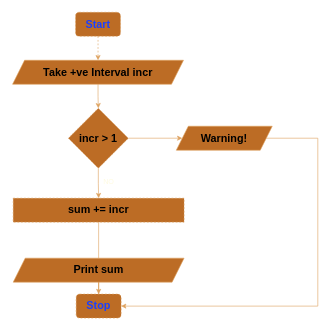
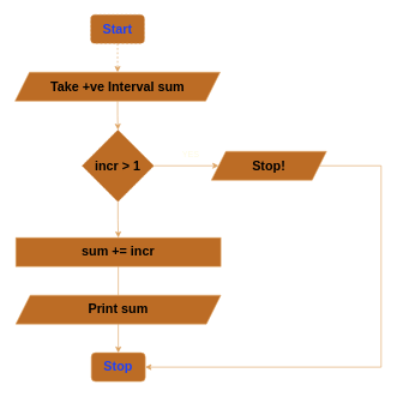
  <mxCell id="0" />
  <mxCell id="1" parent="0" />
  <mxCell id="2" value="" style="edgeStyle=orthogonalEdgeStyle;rounded=0;orthogonalLoop=1;jettySize=auto;html=1;strokeColor=#DDA15E;fontColor=default;fillColor=#BC6C25;labelBackgroundColor=none;dashed=1;" edge="1" parent="1" source="3" target="5"><mxGeometry relative="1" as="geometry" /></mxCell>
  <mxCell id="3" value="&lt;font style=&quot;font-size: 18px; color: light-dark(rgb(26, 64, 255), rgb(0, 0, 0));&quot;&gt;&lt;b&gt;Start&lt;/b&gt;&lt;/font&gt;" style="rounded=1;whiteSpace=wrap;html=1;labelBackgroundColor=none;fillColor=#BC6C25;strokeColor=#DDA15E;fontColor=#FEFAE0;dashed=1;" vertex="1" parent="1"><mxGeometry x="125" y="20" width="75" height="40" as="geometry" /></mxCell>
  <mxCell id="4" value="" style="edgeStyle=orthogonalEdgeStyle;rounded=0;orthogonalLoop=1;jettySize=auto;html=1;strokeColor=#DDA15E;fontColor=default;fillColor=#BC6C25;labelBackgroundColor=none;" edge="1" parent="1" source="5" target="11"><mxGeometry relative="1" as="geometry" /></mxCell>
- <mxCell id="5" value="&lt;b style=&quot;color: rgb(0, 0, 0); font-size: 18px;&quot;&gt;Take +ve Interval incr&lt;/b&gt;" style="shape=parallelogram;perimeter=parallelogramPerimeter;whiteSpace=wrap;html=1;fixedSize=1;labelBackgroundColor=none;fillColor=#BC6C25;strokeColor=#DDA15E;fontColor=#FEFAE0;" vertex="1" parent="1"><mxGeometry x="20" y="100" width="285" height="40" as="geometry" /></mxCell>
+ <mxCell id="5" value="&lt;b style=&quot;color: rgb(0, 0, 0); font-size: 18px;&quot;&gt;Take +ve Interval sum&lt;/b&gt;" style="shape=parallelogram;perimeter=parallelogramPerimeter;whiteSpace=wrap;html=1;fixedSize=1;labelBackgroundColor=none;fillColor=#BC6C25;strokeColor=#DDA15E;fontColor=#FEFAE0;" vertex="1" parent="1"><mxGeometry x="20" y="100" width="285" height="40" as="geometry" /></mxCell>
  <mxCell id="6" value="" style="edgeStyle=orthogonalEdgeStyle;rounded=0;orthogonalLoop=1;jettySize=auto;html=1;strokeColor=#DDA15E;fontColor=default;fillColor=#BC6C25;labelBackgroundColor=none;endArrow=none;" edge="1" parent="1" source="7" target="13"><mxGeometry relative="1" as="geometry" /></mxCell>
- <mxCell id="7" value="&lt;b style=&quot;color: rgb(0, 0, 0); font-size: 18px;&quot;&gt;sum += incr&lt;/b&gt;" style="rounded=0;whiteSpace=wrap;html=1;strokeColor=#DDA15E;fontColor=#FEFAE0;fillColor=#BC6C25;labelBackgroundColor=none;dashed=1;" vertex="1" parent="1"><mxGeometry x="21" y="330" width="285" height="40" as="geometry" /></mxCell>
+ <mxCell id="7" value="&lt;b style=&quot;color: rgb(0, 0, 0); font-size: 18px;&quot;&gt;sum += incr&lt;/b&gt;" style="rounded=0;whiteSpace=wrap;html=1;strokeColor=#DDA15E;fontColor=#FEFAE0;fillColor=#BC6C25;labelBackgroundColor=none;" vertex="1" parent="1"><mxGeometry x="21" y="330" width="285" height="40" as="geometry" /></mxCell>
  <mxCell id="8" value="" style="edgeStyle=orthogonalEdgeStyle;rounded=0;orthogonalLoop=1;jettySize=auto;html=1;strokeColor=#DDA15E;fontColor=default;fillColor=#BC6C25;labelBackgroundColor=none;" edge="1" parent="1" source="11" target="7"><mxGeometry relative="1" as="geometry" /></mxCell>
  <mxCell id="9" style="edgeStyle=orthogonalEdgeStyle;rounded=0;orthogonalLoop=1;jettySize=auto;html=1;entryX=1;entryY=0.5;entryDx=0;entryDy=0;exitX=1;exitY=0.5;exitDx=0;exitDy=0;labelBackgroundColor=none;strokeColor=#DDA15E;fontColor=default;" edge="1" parent="1" source="17" target="14"><mxGeometry relative="1" as="geometry"><mxPoint x="329" y="560" as="targetPoint" /><Array as="points"><mxPoint x="529" y="230" /><mxPoint x="529" y="510" /></Array></mxGeometry></mxCell>
  <mxCell id="10" value="" style="edgeStyle=orthogonalEdgeStyle;rounded=0;orthogonalLoop=1;jettySize=auto;html=1;labelBackgroundColor=none;strokeColor=#DDA15E;fontColor=default;" edge="1" parent="1" source="11" target="17"><mxGeometry relative="1" as="geometry" /></mxCell>
  <mxCell id="11" value="&lt;b style=&quot;color: rgb(0, 0, 0); font-size: 18px;&quot;&gt;incr &amp;gt; 1&lt;/b&gt;" style="rhombus;whiteSpace=wrap;html=1;strokeColor=#DDA15E;fontColor=#FEFAE0;fillColor=#BC6C25;labelBackgroundColor=none;dashed=1;" vertex="1" parent="1"><mxGeometry x="113" y="180" width="100" height="100" as="geometry" /></mxCell>
  <mxCell id="12" value="" style="edgeStyle=orthogonalEdgeStyle;rounded=0;orthogonalLoop=1;jettySize=auto;html=1;strokeColor=#DDA15E;fontColor=default;fillColor=#BC6C25;labelBackgroundColor=none;" edge="1" parent="1" source="13" target="14"><mxGeometry relative="1" as="geometry" /></mxCell>
- <mxCell id="13" value="&lt;b style=&quot;color: rgb(0, 0, 0); font-size: 18px;&quot;&gt;Print sum&lt;/b&gt;" style="shape=parallelogram;perimeter=parallelogramPerimeter;whiteSpace=wrap;html=1;fixedSize=1;labelBackgroundColor=none;fillColor=#BC6C25;strokeColor=#DDA15E;fontColor=#FEFAE0;" vertex="1" parent="1"><mxGeometry x="21" y="430" width="285" height="40" as="geometry" /></mxCell>
- <mxCell id="14" value="&lt;font style=&quot;font-size: 18px; color: light-dark(rgb(26, 64, 255), rgb(0, 0, 0));&quot;&gt;&lt;b&gt;Stop&lt;/b&gt;&lt;/font&gt;" style="rounded=1;whiteSpace=wrap;html=1;labelBackgroundColor=none;fillColor=#BC6C25;strokeColor=#DDA15E;fontColor=#FEFAE0;dashed=1;" vertex="1" parent="1"><mxGeometry x="126" y="490" width="75" height="40" as="geometry" /></mxCell>
- <mxCell id="15" value="NO" style="text;html=1;align=center;verticalAlign=middle;resizable=0;points=[];autosize=1;strokeColor=none;fillColor=none;labelBackgroundColor=none;fontColor=#FEFAE0;" vertex="1" parent="1"><mxGeometry x="160" y="288" width="40" height="30" as="geometry" /></mxCell>
- <mxCell id="17" value="&lt;b style=&quot;color: rgb(0, 0, 0); font-size: 18px;&quot;&gt;Warning!&lt;/b&gt;" style="shape=parallelogram;perimeter=parallelogramPerimeter;whiteSpace=wrap;html=1;fixedSize=1;labelBackgroundColor=none;fillColor=#BC6C25;strokeColor=#DDA15E;fontColor=#FEFAE0;" vertex="1" parent="1"><mxGeometry x="293" y="210" width="160" height="40" as="geometry" /></mxCell>
+ <mxCell id="13" value="&lt;b style=&quot;color: rgb(0, 0, 0); font-size: 18px;&quot;&gt;Print sum&lt;/b&gt;" style="shape=parallelogram;perimeter=parallelogramPerimeter;whiteSpace=wrap;html=1;fixedSize=1;labelBackgroundColor=none;fillColor=#BC6C25;strokeColor=#DDA15E;fontColor=#FEFAE0;" vertex="1" parent="1"><mxGeometry x="21" y="410" width="285" height="40" as="geometry" /></mxCell>
+ <mxCell id="14" value="&lt;font style=&quot;font-size: 18px; color: light-dark(rgb(26, 64, 255), rgb(0, 0, 0));&quot;&gt;&lt;b&gt;Stop&lt;/b&gt;&lt;/font&gt;" style="rounded=1;whiteSpace=wrap;html=1;labelBackgroundColor=none;fillColor=#BC6C25;strokeColor=#DDA15E;fontColor=#FEFAE0;" vertex="1" parent="1"><mxGeometry x="126" y="490" width="75" height="40" as="geometry" /></mxCell>
+ <mxCell id="16" value="YES" style="text;html=1;align=center;verticalAlign=middle;resizable=0;points=[];autosize=1;strokeColor=none;fillColor=none;labelBackgroundColor=none;fontColor=#FEFAE0;" vertex="1" parent="1"><mxGeometry x="239" y="200" width="50" height="30" as="geometry" /></mxCell>
+ <mxCell id="17" value="&lt;b style=&quot;color: rgb(0, 0, 0); font-size: 18px;&quot;&gt;Stop!&lt;/b&gt;" style="shape=parallelogram;perimeter=parallelogramPerimeter;whiteSpace=wrap;html=1;fixedSize=1;labelBackgroundColor=none;fillColor=#BC6C25;strokeColor=#DDA15E;fontColor=#FEFAE0;" vertex="1" parent="1"><mxGeometry x="293" y="210" width="160" height="40" as="geometry" /></mxCell>
